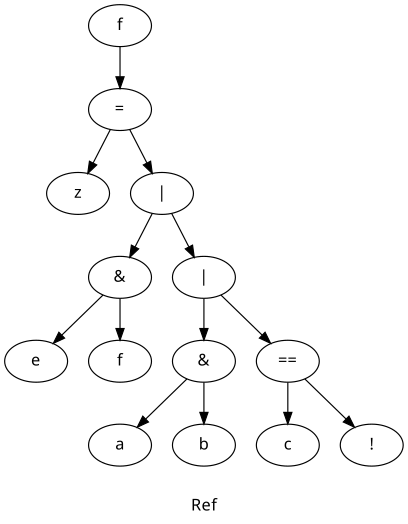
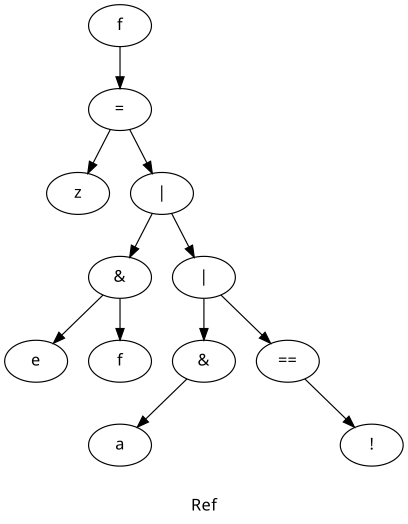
  digraph {
    fontname="Noto Sans"
    label=Ref
    node [fontname="Noto Sans"]
    edge [fontname="Noto Sans"]
    n1 [label=f]
    n2 [label="="]
    n3 [label=z]
    n4 [label="|"]
    n5 [label="&"]
    n6 [label="|"]
    n7 [label=e]
    n8 [label=f]
    n9 [label="&"]
    n10 [label="=="]
    n11 [label=a]
-   n12 [label=b]
-   n13 [label=c]
    n14 [label="!"]
    n1 -> n2
    n2 -> n3
    n2 -> n4
    n4 -> n5
    n4 -> n6
    n5 -> n7
    n5 -> n8
    n6 -> n9
    n6 -> n10
    n9 -> n11
-   n9 -> n12
-   n10 -> n13
    n10 -> n14
  }
